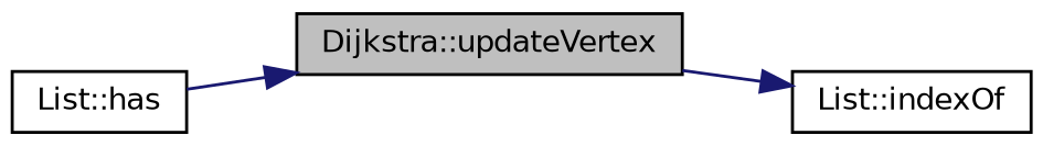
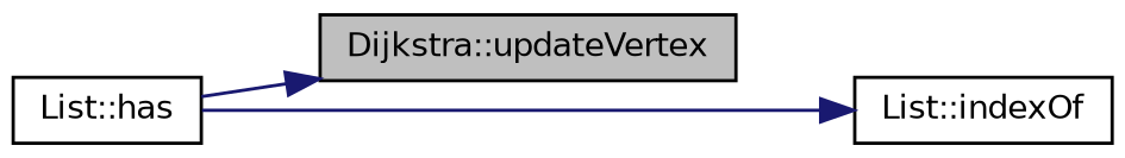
  digraph {
    rankdir=LR
    node [color=black fillcolor=white fontname=Helvetica fontsize=10 shape=record style=filled]
    edge [color=midnightblue fontname=Helvetica fontsize=10 labelfontname=Helvetica labelfontsize=10 style=solid]
    n1 [fillcolor=grey75 fontcolor=black height=0.2 label="Dijkstra::updateVertex" width=0.4]
    n2 [height=0.2 label="List::indexOf" width=0.4]
    n3 [height=0.2 label="List::has" width=0.4]
-   n1 -> n2
+   n3 -> n2
    n3 -> n1
  }
